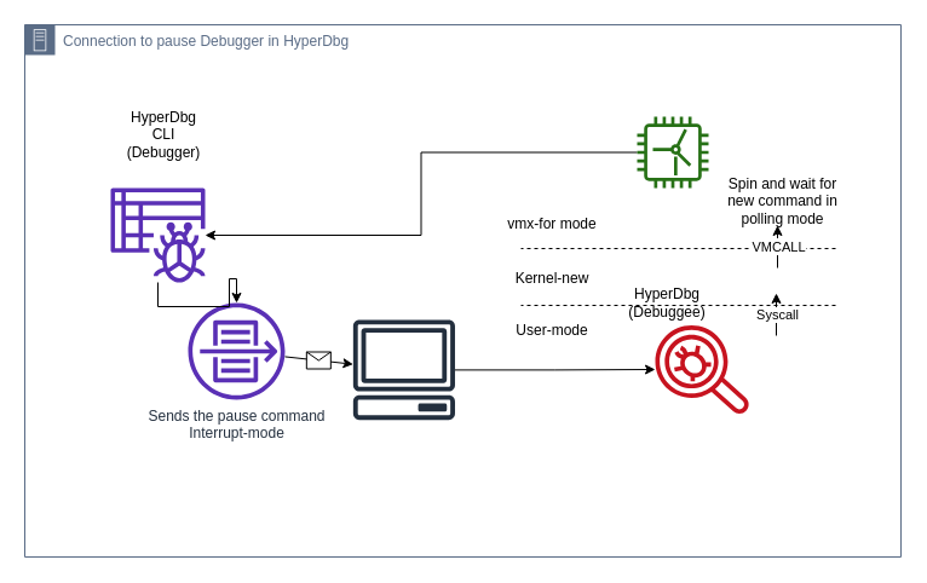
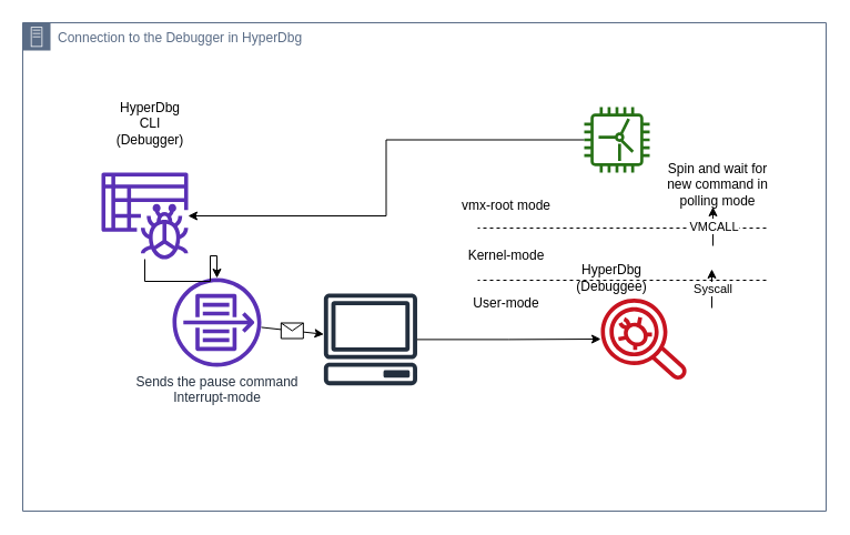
  <mxCell id="0" />
  <mxCell id="1" parent="0" />
- <mxCell id="2" value="Connection to pause Debugger in HyperDbg" style="points=[[0,0],[0.25,0],[0.5,0],[0.75,0],[1,0],[1,0.25],[1,0.5],[1,0.75],[1,1],[0.75,1],[0.5,1],[0.25,1],[0,1],[0,0.75],[0,0.5],[0,0.25]];outlineConnect=0;gradientColor=none;html=1;whiteSpace=wrap;fontSize=12;fontStyle=0;shape=mxgraph.aws4.group;grIcon=mxgraph.aws4.group_on_premise;strokeColor=#5A6C86;fillColor=none;verticalAlign=top;align=left;spacingLeft=30;fontColor=#5A6C86;dashed=0;" vertex="1" parent="1"><mxGeometry x="20" y="20" width="724" height="440" as="geometry" /></mxCell>
+ <mxCell id="2" value="Connection to the Debugger in HyperDbg" style="points=[[0,0],[0.25,0],[0.5,0],[0.75,0],[1,0],[1,0.25],[1,0.5],[1,0.75],[1,1],[0.75,1],[0.5,1],[0.25,1],[0,1],[0,0.75],[0,0.5],[0,0.25]];outlineConnect=0;gradientColor=none;html=1;whiteSpace=wrap;fontSize=12;fontStyle=0;shape=mxgraph.aws4.group;grIcon=mxgraph.aws4.group_on_premise;strokeColor=#5A6C86;fillColor=none;verticalAlign=top;align=left;spacingLeft=30;fontColor=#5A6C86;dashed=0;" vertex="1" parent="1"><mxGeometry x="20" y="20" width="724" height="440" as="geometry" /></mxCell>
  <mxCell id="3" value="Sends the pause command&lt;br&gt;Interrupt-mode" style="outlineConnect=0;fontColor=#232F3E;gradientColor=none;fillColor=#5A30B5;strokeColor=none;dashed=0;verticalLabelPosition=bottom;verticalAlign=top;align=center;html=1;fontSize=12;fontStyle=0;aspect=fixed;pointerEvents=1;shape=mxgraph.aws4.flow_logs;labelBackgroundColor=#ffffff;" parent="1" vertex="1"><mxGeometry x="155" y="250" width="80" height="80" as="geometry" /></mxCell>
  <mxCell id="4" style="edgeStyle=orthogonalEdgeStyle;rounded=0;orthogonalLoop=1;jettySize=auto;html=1;" edge="1" parent="1" source="5" target="8"><mxGeometry relative="1" as="geometry" /></mxCell>
  <mxCell id="5" value="" style="outlineConnect=0;fontColor=#232F3E;gradientColor=none;fillColor=#232F3E;strokeColor=none;dashed=0;verticalLabelPosition=bottom;verticalAlign=top;align=center;html=1;fontSize=12;fontStyle=0;aspect=fixed;pointerEvents=1;shape=mxgraph.aws4.client;" vertex="1" parent="1"><mxGeometry x="291" y="264" width="84.84" height="82.67" as="geometry" /></mxCell>
  <mxCell id="6" value="" style="edgeStyle=orthogonalEdgeStyle;rounded=0;orthogonalLoop=1;jettySize=auto;html=1;" edge="1" parent="1" source="7" target="3"><mxGeometry relative="1" as="geometry" /></mxCell>
  <mxCell id="7" value="" style="outlineConnect=0;fontColor=#232F3E;gradientColor=none;fillColor=#5A30B5;strokeColor=none;dashed=0;verticalLabelPosition=bottom;verticalAlign=top;align=center;html=1;fontSize=12;fontStyle=0;aspect=fixed;pointerEvents=1;shape=mxgraph.aws4.glue_crawlers;" vertex="1" parent="1"><mxGeometry x="91" y="155" width="78" height="78" as="geometry" /></mxCell>
  <mxCell id="8" value="" style="outlineConnect=0;fontColor=#232F3E;gradientColor=none;fillColor=#C7131F;strokeColor=none;dashed=0;verticalLabelPosition=bottom;verticalAlign=top;align=center;html=1;fontSize=12;fontStyle=0;aspect=fixed;pointerEvents=1;shape=mxgraph.aws4.agent;" vertex="1" parent="1"><mxGeometry x="541" y="268" width="78" height="74" as="geometry" /></mxCell>
  <mxCell id="9" value="" style="endArrow=none;dashed=1;html=1;" edge="1" parent="1"><mxGeometry width="50" height="50" relative="1" as="geometry"><mxPoint x="690" y="252" as="sourcePoint" /><mxPoint x="430" y="252" as="targetPoint" /></mxGeometry></mxCell>
  <mxCell id="10" value="" style="endArrow=none;dashed=1;html=1;" edge="1" parent="1"><mxGeometry width="50" height="50" relative="1" as="geometry"><mxPoint x="690" y="205" as="sourcePoint" /><mxPoint x="430" y="205" as="targetPoint" /></mxGeometry></mxCell>
  <mxCell id="11" value="User-mode" style="text;html=1;strokeColor=none;fillColor=none;align=center;verticalAlign=middle;whiteSpace=wrap;rounded=0;" vertex="1" parent="1"><mxGeometry x="411" y="263" width="90" height="20" as="geometry" /></mxCell>
- <mxCell id="12" value="Kernel-new" style="text;html=1;strokeColor=none;fillColor=none;align=center;verticalAlign=middle;whiteSpace=wrap;rounded=0;" vertex="1" parent="1"><mxGeometry x="411" y="220" width="90" height="20" as="geometry" /></mxCell>
- <mxCell id="13" value="vmx-for mode" style="text;html=1;strokeColor=none;fillColor=none;align=center;verticalAlign=middle;whiteSpace=wrap;rounded=0;" vertex="1" parent="1"><mxGeometry x="411" y="175" width="90" height="20" as="geometry" /></mxCell>
+ <mxCell id="12" value="Kernel-mode" style="text;html=1;strokeColor=none;fillColor=none;align=center;verticalAlign=middle;whiteSpace=wrap;rounded=0;" vertex="1" parent="1"><mxGeometry x="411" y="220" width="90" height="20" as="geometry" /></mxCell>
+ <mxCell id="13" value="vmx-root mode" style="text;html=1;strokeColor=none;fillColor=none;align=center;verticalAlign=middle;whiteSpace=wrap;rounded=0;" vertex="1" parent="1"><mxGeometry x="411" y="175" width="90" height="20" as="geometry" /></mxCell>
  <mxCell id="14" value="" style="endArrow=classic;html=1;" edge="1" parent="1" source="3" target="5"><mxGeometry relative="1" as="geometry"><mxPoint x="191" y="295" as="sourcePoint" /><mxPoint x="291" y="295" as="targetPoint" /></mxGeometry></mxCell>
  <mxCell id="15" value="" style="shape=message;html=1;outlineConnect=0;" vertex="1" parent="14"><mxGeometry width="20" height="14" relative="1" as="geometry"><mxPoint x="-10" y="-7" as="offset" /></mxGeometry></mxCell>
  <mxCell id="16" value="" style="endArrow=classic;html=1;" edge="1" parent="1"><mxGeometry relative="1" as="geometry"><mxPoint x="641" y="277" as="sourcePoint" /><mxPoint x="641" y="242" as="targetPoint" /></mxGeometry></mxCell>
  <mxCell id="17" value="Syscall" style="edgeLabel;resizable=0;html=1;align=center;verticalAlign=middle;" connectable="0" vertex="1" parent="16"><mxGeometry relative="1" as="geometry" /></mxCell>
  <mxCell id="18" value="dv" style="endArrow=classic;html=1;" edge="1" parent="1"><mxGeometry relative="1" as="geometry"><mxPoint x="642" y="221" as="sourcePoint" /><mxPoint x="642" y="186" as="targetPoint" /></mxGeometry></mxCell>
  <mxCell id="19" value="VMCALL" style="edgeLabel;resizable=0;html=1;align=center;verticalAlign=middle;" connectable="0" vertex="1" parent="18"><mxGeometry relative="1" as="geometry" /></mxCell>
  <mxCell id="20" value="HyperDbg CLI (Debugger)" style="text;html=1;strokeColor=none;fillColor=none;align=center;verticalAlign=middle;whiteSpace=wrap;rounded=0;" vertex="1" parent="1"><mxGeometry x="115" y="100.5" width="40" height="20" as="geometry" /></mxCell>
  <mxCell id="21" value="HyperDbg (Debuggee)" style="text;html=1;strokeColor=none;fillColor=none;align=center;verticalAlign=middle;whiteSpace=wrap;rounded=0;" vertex="1" parent="1"><mxGeometry x="531" y="240" width="40" height="20" as="geometry" /></mxCell>
  <mxCell id="22" style="edgeStyle=orthogonalEdgeStyle;rounded=0;orthogonalLoop=1;jettySize=auto;html=1;" edge="1" parent="1" source="23" target="7"><mxGeometry relative="1" as="geometry" /></mxCell>
  <mxCell id="23" value="" style="outlineConnect=0;fontColor=#232F3E;gradientColor=none;fillColor=#277116;strokeColor=none;dashed=0;verticalLabelPosition=bottom;verticalAlign=top;align=center;html=1;fontSize=12;fontStyle=0;aspect=fixed;pointerEvents=1;shape=mxgraph.aws4.windfarm;" vertex="1" parent="1"><mxGeometry x="526" y="96" width="59" height="59" as="geometry" /></mxCell>
  <mxCell id="24" value="Spin and wait for new command in polling mode" style="text;html=1;strokeColor=none;fillColor=none;align=center;verticalAlign=middle;whiteSpace=wrap;rounded=0;" vertex="1" parent="1"><mxGeometry x="591" y="155.5" width="111" height="20" as="geometry" /></mxCell>
